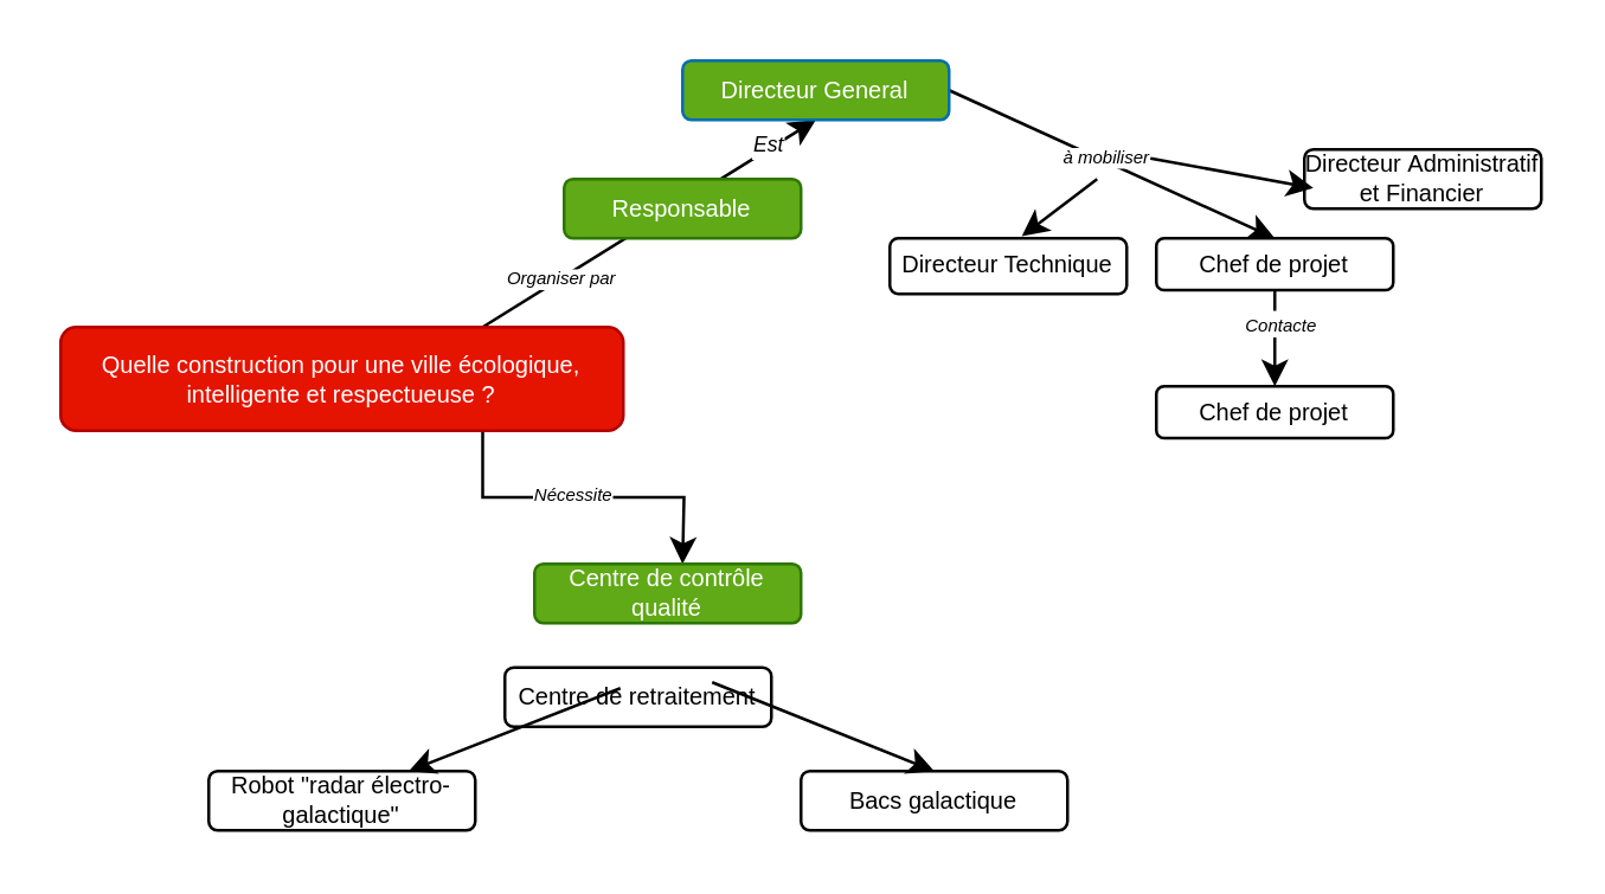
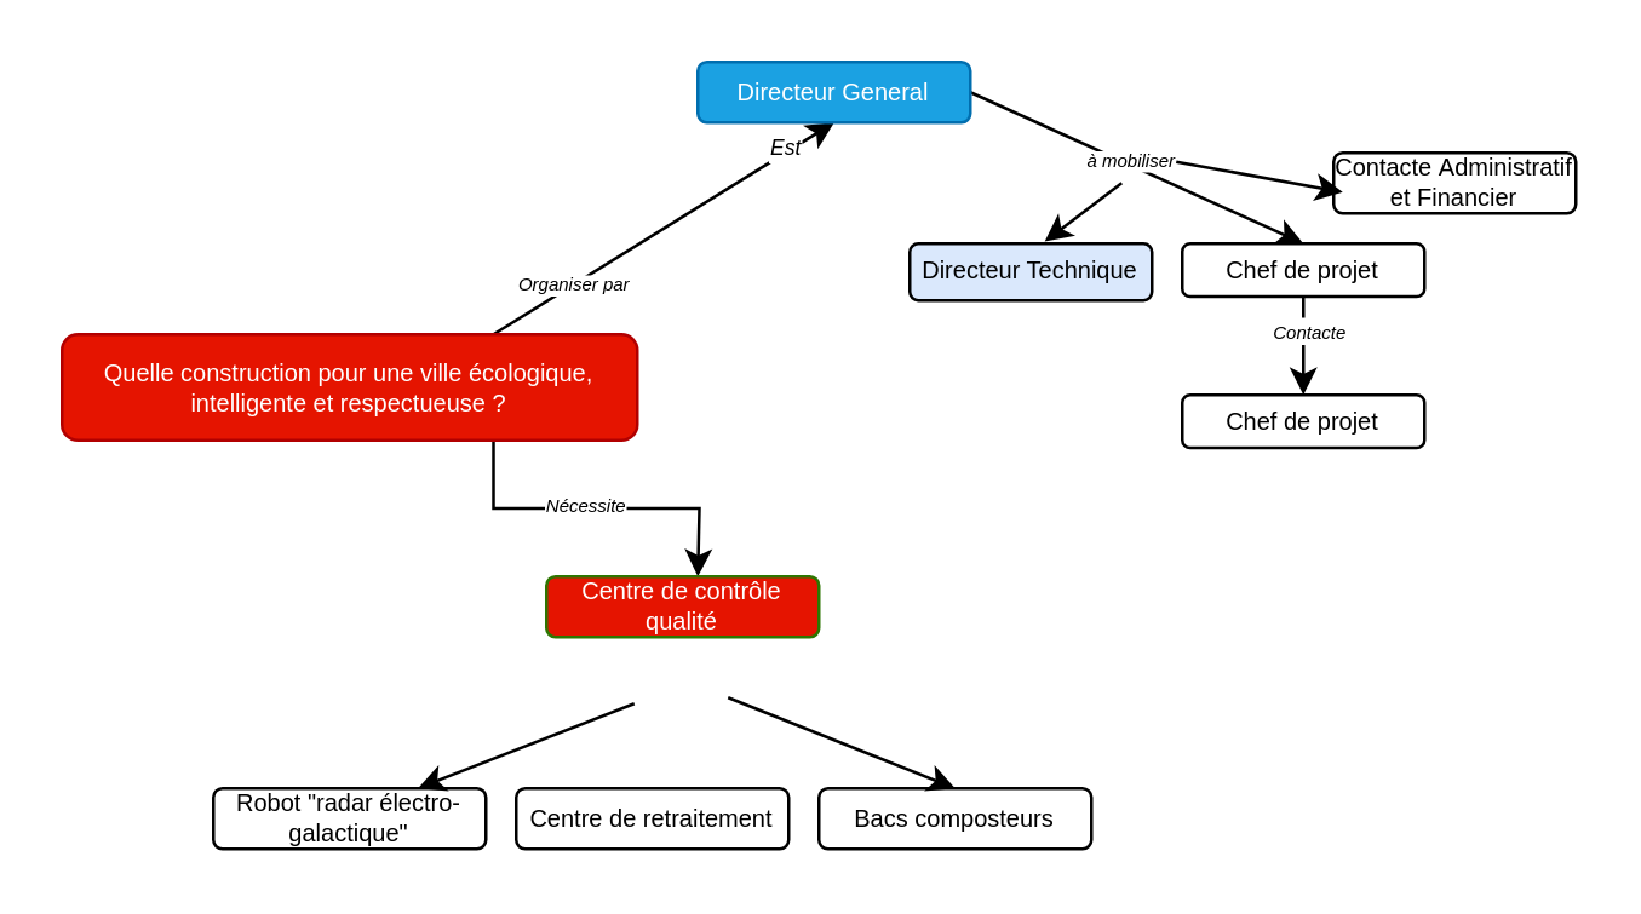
  <mxCell id="0" />
  <mxCell id="1" parent="0" />
  <mxCell id="2" style="sketch=0;jumpStyle=none;orthogonalLoop=1;jettySize=auto;html=1;exitX=0.75;exitY=0;exitDx=0;exitDy=0;shadow=0;rounded=0;entryX=0.5;entryY=1;entryDx=0;entryDy=0;fontSize=8;" edge="1" parent="1" source="7" target="11"><mxGeometry relative="1" as="geometry"><mxPoint x="420" y="-20" as="targetPoint" /><Array as="points" /></mxGeometry></mxCell>
  <mxCell id="3" value="Organiser par" style="edgeLabel;html=1;align=center;verticalAlign=middle;resizable=0;points=[];fontSize=6;fontStyle=2" vertex="1" connectable="0" parent="2"><mxGeometry x="-0.536" relative="1" as="geometry"><mxPoint as="offset" /></mxGeometry></mxCell>
  <mxCell id="4" value="Est" style="edgeLabel;html=1;align=center;verticalAlign=middle;resizable=0;points=[];fontSize=7;fontStyle=2" vertex="1" connectable="0" parent="2"><mxGeometry x="0.718" y="2" relative="1" as="geometry"><mxPoint as="offset" /></mxGeometry></mxCell>
  <mxCell id="5" style="edgeStyle=orthogonalEdgeStyle;rounded=0;sketch=0;jumpStyle=none;orthogonalLoop=1;jettySize=auto;html=1;exitX=0.75;exitY=1;exitDx=0;exitDy=0;shadow=0;fontSize=8;" edge="1" parent="1" source="7"><mxGeometry relative="1" as="geometry"><mxPoint x="230" y="190" as="targetPoint" /></mxGeometry></mxCell>
  <mxCell id="6" value="&lt;i style=&quot;font-size: 6px;&quot;&gt;Nécessite&lt;/i&gt;" style="edgeLabel;html=1;align=center;verticalAlign=middle;resizable=0;points=[];fontSize=6;" vertex="1" connectable="0" parent="5"><mxGeometry x="-0.229" y="1" relative="1" as="geometry"><mxPoint x="8" as="offset" /></mxGeometry></mxCell>
  <mxCell id="7" value="Quelle construction pour une ville écologique, intelligente et respectueuse ?" style="rounded=1;whiteSpace=wrap;html=1;fillColor=#e51400;fontColor=#ffffff;strokeColor=#B20000;shadow=0;fontSize=8;" vertex="1" parent="1"><mxGeometry x="20" y="110" width="190" height="35" as="geometry" /></mxCell>
- <mxCell id="8" value="Responsable" style="rounded=1;whiteSpace=wrap;html=1;shadow=0;fillColor=#60a917;fontColor=#ffffff;strokeColor=#2D7600;fontSize=8;" vertex="1" parent="1"><mxGeometry x="190" y="60" width="80" height="20" as="geometry" /></mxCell>
  <mxCell id="9" style="edgeStyle=none;rounded=0;sketch=0;jumpStyle=none;orthogonalLoop=1;jettySize=auto;html=1;exitX=1;exitY=0.5;exitDx=0;exitDy=0;shadow=0;entryX=0.5;entryY=0;entryDx=0;entryDy=0;fontSize=8;" edge="1" parent="1" source="11" target="14"><mxGeometry relative="1" as="geometry"><mxPoint x="620" y="10" as="targetPoint" /></mxGeometry></mxCell>
  <mxCell id="10" value="à mobiliser" style="edgeLabel;html=1;align=center;verticalAlign=middle;resizable=0;points=[];fontSize=6;fontStyle=2" vertex="1" connectable="0" parent="9"><mxGeometry x="-0.194" y="-2" relative="1" as="geometry"><mxPoint x="9" as="offset" /></mxGeometry></mxCell>
- <mxCell id="11" value="Directeur General" style="rounded=1;whiteSpace=wrap;html=1;shadow=0;fillColor=#60a917;fontColor=#ffffff;strokeColor=#006EAF;fontSize=8;" vertex="1" parent="1"><mxGeometry x="230" y="20" width="90" height="20" as="geometry" /></mxCell>
+ <mxCell id="11" value="Directeur General" style="rounded=1;whiteSpace=wrap;html=1;shadow=0;fillColor=#1ba1e2;fontColor=#ffffff;strokeColor=#006EAF;fontSize=8;" vertex="1" parent="1"><mxGeometry x="230" y="20" width="90" height="20" as="geometry" /></mxCell>
  <mxCell id="12" style="edgeStyle=orthogonalEdgeStyle;rounded=0;sketch=0;jumpStyle=none;orthogonalLoop=1;jettySize=auto;html=1;exitX=0.5;exitY=1;exitDx=0;exitDy=0;shadow=0;fontSize=8;" edge="1" parent="1" source="14" target="19"><mxGeometry relative="1" as="geometry"><mxPoint x="430" y="140" as="targetPoint" /><Array as="points" /></mxGeometry></mxCell>
  <mxCell id="13" value="&lt;i&gt;&lt;font style=&quot;font-size: 6px&quot;&gt;Contacte&lt;/font&gt;&lt;/i&gt;" style="edgeLabel;html=1;align=center;verticalAlign=middle;resizable=0;points=[];fontSize=8;" vertex="1" connectable="0" parent="12"><mxGeometry x="-0.271" y="1" relative="1" as="geometry"><mxPoint y="-6" as="offset" /></mxGeometry></mxCell>
  <mxCell id="14" value="Chef de projet" style="rounded=1;whiteSpace=wrap;html=1;shadow=0;fontSize=8;" vertex="1" parent="1"><mxGeometry x="390" y="80" width="80" height="17.5" as="geometry" /></mxCell>
- <mxCell id="15" value="Directeur&amp;nbsp;Administratif et Financier" style="rounded=1;whiteSpace=wrap;html=1;shadow=0;fontSize=8;" vertex="1" parent="1"><mxGeometry x="440" y="50" width="80" height="20" as="geometry" /></mxCell>
+ <mxCell id="15" value="Contacte&amp;nbsp;Administratif et Financier" style="rounded=1;whiteSpace=wrap;html=1;shadow=0;fontSize=8;" vertex="1" parent="1"><mxGeometry x="440" y="50" width="80" height="20" as="geometry" /></mxCell>
  <mxCell id="16" value="" style="endArrow=classic;html=1;rounded=0;shadow=0;sketch=0;jumpStyle=none;entryX=0.557;entryY=-0.037;entryDx=0;entryDy=0;fontSize=8;entryPerimeter=0;" edge="1" parent="1" target="18"><mxGeometry width="50" height="50" relative="1" as="geometry"><mxPoint x="370" y="60" as="sourcePoint" /><mxPoint x="470" y="70" as="targetPoint" /></mxGeometry></mxCell>
  <mxCell id="17" value="" style="endArrow=classic;html=1;rounded=0;shadow=0;sketch=0;jumpStyle=none;fontSize=8;" edge="1" parent="1"><mxGeometry width="50" height="50" relative="1" as="geometry"><mxPoint x="388" y="53" as="sourcePoint" /><mxPoint x="443" y="63" as="targetPoint" /></mxGeometry></mxCell>
- <mxCell id="18" value="Directeur Technique" style="rounded=1;whiteSpace=wrap;html=1;shadow=0;fontSize=8;" vertex="1" parent="1"><mxGeometry x="300" y="80" width="80" height="18.75" as="geometry" /></mxCell>
+ <mxCell id="18" value="Directeur Technique" style="rounded=1;whiteSpace=wrap;html=1;shadow=0;fontSize=8;fillColor=#dae8fc;" vertex="1" parent="1"><mxGeometry x="300" y="80" width="80" height="18.75" as="geometry" /></mxCell>
  <mxCell id="19" value="Chef de projet" style="rounded=1;whiteSpace=wrap;html=1;shadow=0;fontSize=8;" vertex="1" parent="1"><mxGeometry x="390" y="130" width="80" height="17.5" as="geometry" /></mxCell>
- <mxCell id="20" value="Centre de contrôle qualité" style="rounded=1;whiteSpace=wrap;html=1;shadow=0;fontSize=8;fillColor=#60a917;fontColor=#ffffff;strokeColor=#2D7600;" vertex="1" parent="1"><mxGeometry x="180" y="190" width="90" height="20" as="geometry" /></mxCell>
+ <mxCell id="20" value="Centre de contrôle qualité" style="rounded=1;whiteSpace=wrap;html=1;shadow=0;fontSize=8;fillColor=#e51400;fontColor=#ffffff;strokeColor=#2D7600;" vertex="1" parent="1"><mxGeometry x="180" y="190" width="90" height="20" as="geometry" /></mxCell>
  <mxCell id="21" value="Robot &quot;radar électro-galactique&quot;" style="rounded=1;whiteSpace=wrap;html=1;shadow=0;fontSize=8;" vertex="1" parent="1"><mxGeometry x="70" y="260" width="90" height="20" as="geometry" /></mxCell>
- <mxCell id="22" value="Centre de retraitement" style="rounded=1;whiteSpace=wrap;html=1;shadow=0;fontSize=8;" vertex="1" parent="1"><mxGeometry x="170" y="225" width="90" height="20" as="geometry" /></mxCell>
- <mxCell id="23" value="Bacs galactique" style="rounded=1;whiteSpace=wrap;html=1;shadow=0;fontSize=8;" vertex="1" parent="1"><mxGeometry x="270" y="260" width="90" height="20" as="geometry" /></mxCell>
+ <mxCell id="22" value="Centre de retraitement" style="rounded=1;whiteSpace=wrap;html=1;shadow=0;fontSize=8;" vertex="1" parent="1"><mxGeometry x="170" y="260" width="90" height="20" as="geometry" /></mxCell>
+ <mxCell id="23" value="Bacs composteurs" style="rounded=1;whiteSpace=wrap;html=1;shadow=0;fontSize=8;" vertex="1" parent="1"><mxGeometry x="270" y="260" width="90" height="20" as="geometry" /></mxCell>
  <mxCell id="24" value="" style="endArrow=classic;html=1;rounded=0;shadow=0;sketch=0;fontSize=6;jumpStyle=none;entryX=0.75;entryY=0;entryDx=0;entryDy=0;" edge="1" parent="1" target="21"><mxGeometry width="50" height="50" relative="1" as="geometry"><mxPoint x="209" y="232" as="sourcePoint" /><mxPoint x="132.03" y="253" as="targetPoint" /></mxGeometry></mxCell>
  <mxCell id="25" value="" style="endArrow=classic;html=1;rounded=0;shadow=0;sketch=0;fontSize=6;jumpStyle=none;entryX=0.5;entryY=0;entryDx=0;entryDy=0;" edge="1" parent="1" target="23"><mxGeometry width="50" height="50" relative="1" as="geometry"><mxPoint x="240" y="230" as="sourcePoint" /><mxPoint x="210" y="150" as="targetPoint" /></mxGeometry></mxCell>
